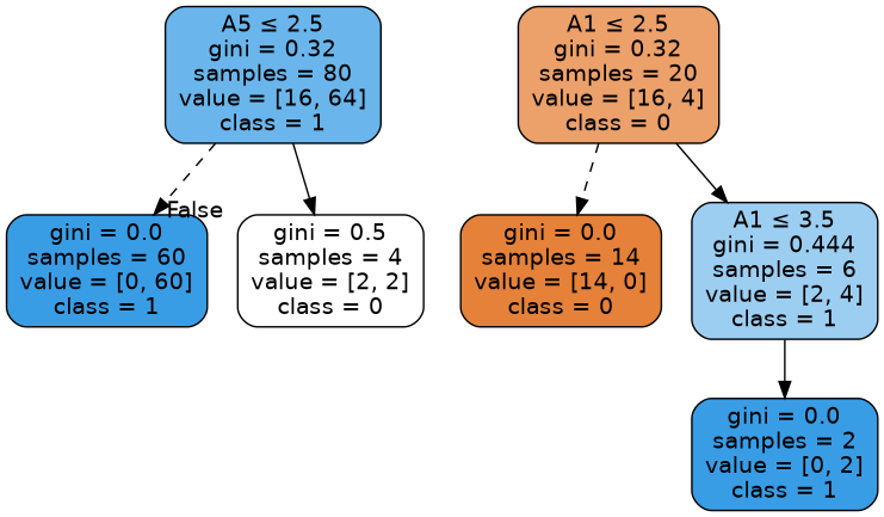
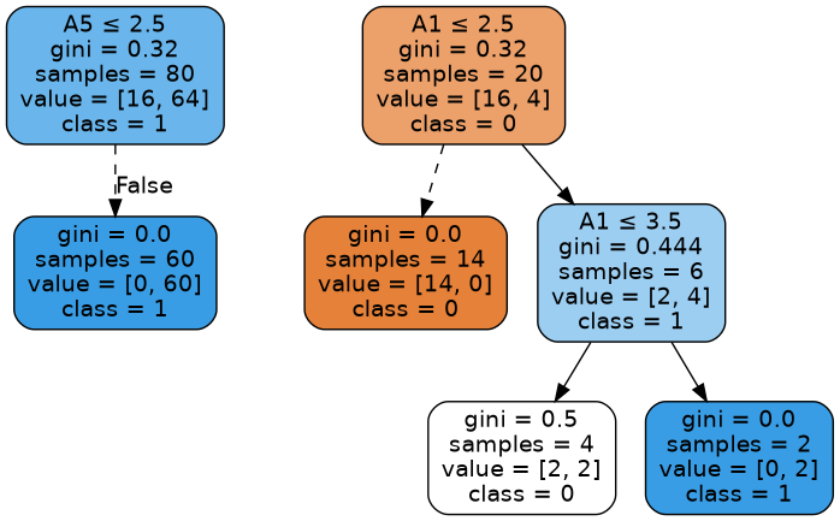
  digraph {
    node [color=black fillcolor="#399de5" fontname=helvetica shape=box style="filled, rounded"]
    edge [fontname=helvetica style=solid]
    n1 [fillcolor="#6ab6ec" label=<A5 &le; 2.5<br/>gini = 0.32<br/>samples = 80<br/>value = [16, 64]<br/>class = 1>]
    n2 [label=<gini = 0.0<br/>samples = 60<br/>value = [0, 60]<br/>class = 1>]
    n3 [fillcolor="#eca06a" label=<A1 &le; 2.5<br/>gini = 0.32<br/>samples = 20<br/>value = [16, 4]<br/>class = 0>]
    n4 [fillcolor="#e58139" label=<gini = 0.0<br/>samples = 14<br/>value = [14, 0]<br/>class = 0>]
    n5 [fillcolor="#9ccef2" label=<A1 &le; 3.5<br/>gini = 0.444<br/>samples = 6<br/>value = [2, 4]<br/>class = 1>]
    n6 [fillcolor="#ffffff" label=<gini = 0.5<br/>samples = 4<br/>value = [2, 2]<br/>class = 0>]
    n7 [label=<gini = 0.0<br/>samples = 2<br/>value = [0, 2]<br/>class = 1>]
    n1 -> n2 [headlabel=False labelangle=-45 labeldistance=2.5 style=dashed]
    n3 -> n4 [style=dashed]
    n3 -> n5
-   n1 -> n6
+   n5 -> n6
    n5 -> n7
  }
